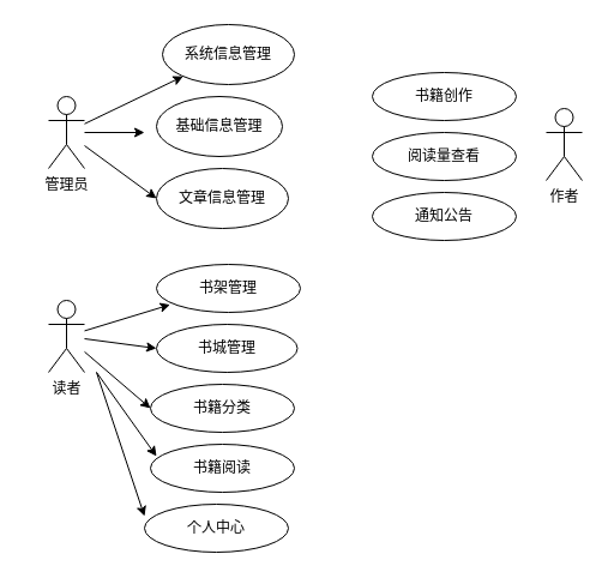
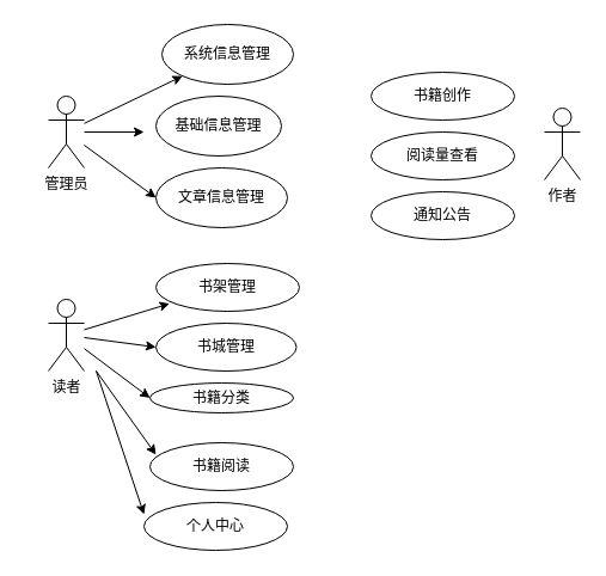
  <mxCell id="0" />
  <mxCell id="1" parent="0" />
  <mxCell id="2" value="读者" style="shape=umlActor;verticalLabelPosition=bottom;verticalAlign=top;html=1;outlineConnect=0;" parent="1" vertex="1"><mxGeometry x="40" y="250" width="30" height="60" as="geometry" /></mxCell>
  <mxCell id="3" value="作者" style="shape=umlActor;verticalLabelPosition=bottom;verticalAlign=top;html=1;outlineConnect=0;" parent="1" vertex="1"><mxGeometry x="455" y="90" width="30" height="60" as="geometry" /></mxCell>
  <mxCell id="4" value="" style="group" vertex="1" connectable="0" parent="1"><mxGeometry x="20" y="20" width="225" height="170" as="geometry" /></mxCell>
  <mxCell id="5" value="管理员" style="shape=umlActor;verticalLabelPosition=bottom;verticalAlign=top;html=1;outlineConnect=0;" parent="4" vertex="1"><mxGeometry x="20" y="60" width="30" height="60" as="geometry" /></mxCell>
  <mxCell id="6" value="系统信息管理" style="ellipse;whiteSpace=wrap;html=1;" parent="4" vertex="1"><mxGeometry x="115" width="110" height="50" as="geometry" /></mxCell>
  <mxCell id="7" value="基础信息管理" style="ellipse;whiteSpace=wrap;html=1;" parent="4" vertex="1"><mxGeometry x="110" y="60" width="105" height="50" as="geometry" /></mxCell>
  <mxCell id="8" value="文章信息管理" style="ellipse;whiteSpace=wrap;html=1;" parent="4" vertex="1"><mxGeometry x="110" y="120" width="110" height="50" as="geometry" /></mxCell>
  <mxCell id="9" value="" style="endArrow=classic;html=1;rounded=0;" edge="1" parent="4" source="5" target="6"><mxGeometry width="50" height="50" relative="1" as="geometry"><mxPoint x="290" y="230" as="sourcePoint" /><mxPoint x="340" y="180" as="targetPoint" /></mxGeometry></mxCell>
  <mxCell id="10" value="" style="endArrow=classic;html=1;rounded=0;" edge="1" parent="4" source="5"><mxGeometry width="50" height="50" relative="1" as="geometry"><mxPoint x="290" y="230" as="sourcePoint" /><mxPoint x="100" y="90" as="targetPoint" /></mxGeometry></mxCell>
  <mxCell id="11" value="" style="endArrow=classic;html=1;rounded=0;entryX=0;entryY=0.5;entryDx=0;entryDy=0;" edge="1" parent="4" source="5" target="8"><mxGeometry width="50" height="50" relative="1" as="geometry"><mxPoint x="290" y="230" as="sourcePoint" /><mxPoint x="340" y="180" as="targetPoint" /></mxGeometry></mxCell>
  <mxCell id="12" value="书架管理" style="ellipse;whiteSpace=wrap;html=1;" vertex="1" parent="1"><mxGeometry x="130" y="220" width="120" height="40" as="geometry" /></mxCell>
  <mxCell id="13" value="书城管理" style="ellipse;whiteSpace=wrap;html=1;" vertex="1" parent="1"><mxGeometry x="130" y="270" width="117.5" height="40" as="geometry" /></mxCell>
- <mxCell id="14" value="书籍分类" style="ellipse;whiteSpace=wrap;html=1;" vertex="1" parent="1"><mxGeometry x="125" y="320" width="120" height="40" as="geometry" /></mxCell>
+ <mxCell id="14" value="书籍分类" style="ellipse;whiteSpace=wrap;html=1;" vertex="1" parent="1"><mxGeometry x="125" y="320" width="120" height="25" as="geometry" /></mxCell>
  <mxCell id="15" value="书籍阅读" style="ellipse;whiteSpace=wrap;html=1;" vertex="1" parent="1"><mxGeometry x="125" y="370" width="120" height="40" as="geometry" /></mxCell>
  <mxCell id="16" value="个人中心" style="ellipse;whiteSpace=wrap;html=1;" vertex="1" parent="1"><mxGeometry x="120" y="420" width="120" height="40" as="geometry" /></mxCell>
  <mxCell id="17" value="" style="endArrow=classic;html=1;rounded=0;entryX=0.095;entryY=0.84;entryDx=0;entryDy=0;entryPerimeter=0;" edge="1" parent="1" source="2" target="12"><mxGeometry width="50" height="50" relative="1" as="geometry"><mxPoint x="180" y="500" as="sourcePoint" /><mxPoint x="230" y="450" as="targetPoint" /></mxGeometry></mxCell>
  <mxCell id="18" value="" style="endArrow=classic;html=1;rounded=0;entryX=0;entryY=0.5;entryDx=0;entryDy=0;" edge="1" parent="1" source="2" target="13"><mxGeometry width="50" height="50" relative="1" as="geometry"><mxPoint x="180" y="500" as="sourcePoint" /><mxPoint x="230" y="450" as="targetPoint" /></mxGeometry></mxCell>
  <mxCell id="19" value="" style="endArrow=classic;html=1;rounded=0;entryX=0;entryY=0.5;entryDx=0;entryDy=0;" edge="1" parent="1" source="2" target="14"><mxGeometry width="50" height="50" relative="1" as="geometry"><mxPoint x="180" y="500" as="sourcePoint" /><mxPoint x="230" y="450" as="targetPoint" /></mxGeometry></mxCell>
  <mxCell id="20" value="" style="endArrow=classic;html=1;rounded=0;" edge="1" parent="1"><mxGeometry width="50" height="50" relative="1" as="geometry"><mxPoint x="80" y="310" as="sourcePoint" /><mxPoint x="130" y="380" as="targetPoint" /></mxGeometry></mxCell>
  <mxCell id="21" value="" style="endArrow=classic;html=1;rounded=0;entryX=0;entryY=0.25;entryDx=0;entryDy=0;entryPerimeter=0;" edge="1" parent="1" target="16"><mxGeometry width="50" height="50" relative="1" as="geometry"><mxPoint x="80" y="310" as="sourcePoint" /><mxPoint x="230" y="450" as="targetPoint" /></mxGeometry></mxCell>
  <mxCell id="22" value="书籍创作" style="ellipse;whiteSpace=wrap;html=1;" vertex="1" parent="1"><mxGeometry x="310" y="60" width="120" height="40" as="geometry" /></mxCell>
  <mxCell id="23" value="阅读量查看" style="ellipse;whiteSpace=wrap;html=1;" vertex="1" parent="1"><mxGeometry x="310" y="110" width="120" height="40" as="geometry" /></mxCell>
  <mxCell id="24" value="通知公告" style="ellipse;whiteSpace=wrap;html=1;" vertex="1" parent="1"><mxGeometry x="310" y="160" width="120" height="40" as="geometry" /></mxCell>
